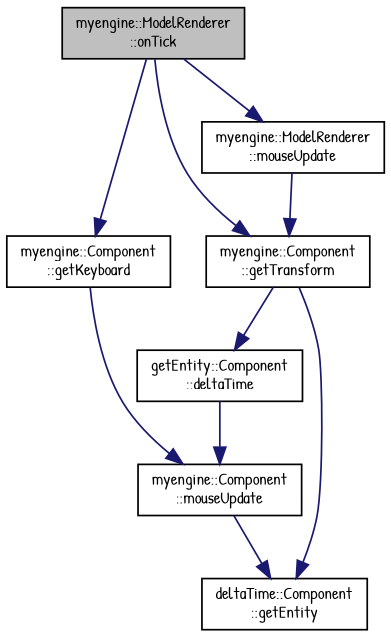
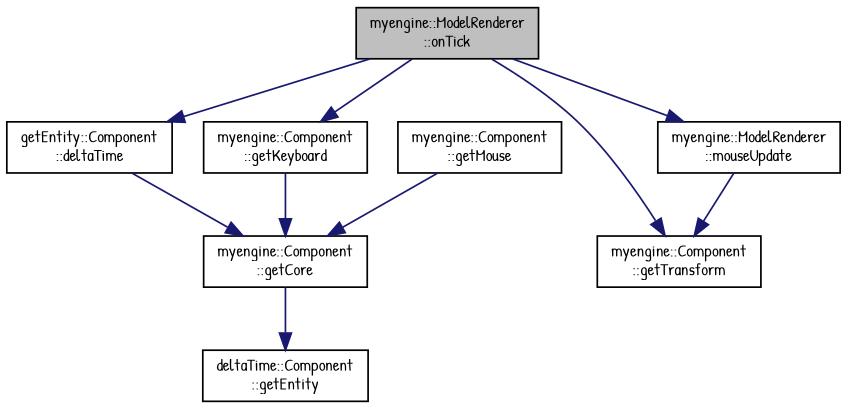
  digraph {
    fontname="Patrick Hand"
    rankdir=TB
    node [color=black fillcolor=white fontname="Patrick Hand" fontsize=10 shape=record style=filled]
    edge [color=midnightblue fontname="Patrick Hand" fontsize=10 labelfontname=Helvetica labelfontsize=10 style=solid]
    n1 [fillcolor=grey75 fontcolor=black height=0.2 label="myengine::ModelRenderer\l::onTick" width=0.4]
    n2 [height=0.2 label="getEntity::Component\l::deltaTime" width=0.4]
    n3 [height=0.2 label="myengine::Component\l::getKeyboard" width=0.4]
    n4 [height=0.2 label="myengine::Component\l::getTransform" width=0.4]
    n5 [height=0.2 label="myengine::ModelRenderer\l::mouseUpdate" width=0.4]
-   n6 [height=0.2 label="myengine::Component\l::mouseUpdate" width=0.4]
+   n6 [height=0.2 label="myengine::Component\l::getCore" width=0.4]
    n7 [height=0.2 label="deltaTime::Component\l::getEntity" width=0.4]
-   n4 -> n2
+   n8 [height=0.2 label="myengine::Component\l::getMouse" width=0.4]
+   n1 -> n2
    n1 -> n3
    n1 -> n4
    n1 -> n5
    n2 -> n6
    n3 -> n6
-   n4 -> n7
    n5 -> n4
    n6 -> n7
+   n8 -> n6
  }
